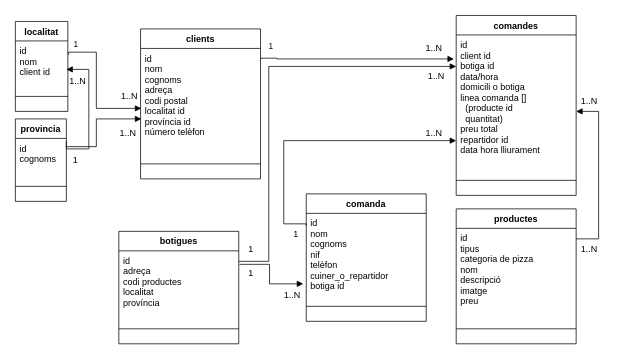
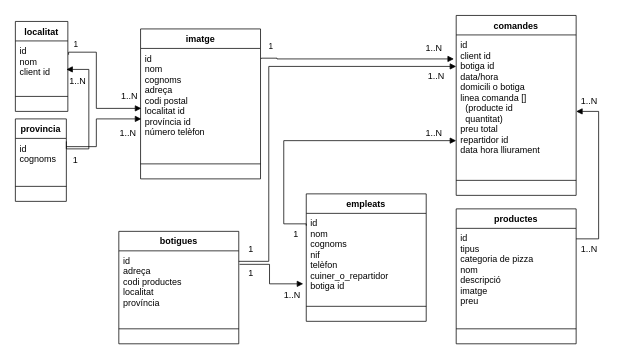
  <mxCell id="0" />
  <mxCell id="1" parent="0" />
  <mxCell id="2" value="localitat" style="swimlane;fontStyle=1;align=center;verticalAlign=top;childLayout=stackLayout;horizontal=1;startSize=26;horizontalStack=0;resizeParent=1;resizeParentMax=0;resizeLast=0;collapsible=1;marginBottom=0;" vertex="1" parent="1"><mxGeometry x="20" y="28" width="70" height="120" as="geometry" /></mxCell>
  <mxCell id="3" value="id&#10;nom&#10;client id" style="text;strokeColor=none;fillColor=none;align=left;verticalAlign=top;spacingLeft=4;spacingRight=4;overflow=hidden;rotatable=0;points=[[0,0.5],[1,0.5]];portConstraint=eastwest;" vertex="1" parent="2"><mxGeometry y="26" width="70" height="54" as="geometry" /></mxCell>
  <mxCell id="4" value="" style="line;strokeWidth=1;fillColor=none;align=left;verticalAlign=middle;spacingTop=-1;spacingLeft=3;spacingRight=3;rotatable=0;labelPosition=right;points=[];portConstraint=eastwest;" vertex="1" parent="2"><mxGeometry y="80" width="70" height="40" as="geometry" /></mxCell>
  <mxCell id="5" value="productes" style="swimlane;fontStyle=1;align=center;verticalAlign=top;childLayout=stackLayout;horizontal=1;startSize=26;horizontalStack=0;resizeParent=1;resizeParentMax=0;resizeLast=0;collapsible=1;marginBottom=0;" vertex="1" parent="1"><mxGeometry x="608" y="278" width="160" height="180" as="geometry" /></mxCell>
  <mxCell id="6" value="id&#10;tipus&#10;categoria de pizza &#10;nom&#10;descripció&#10;imatge&#10;preu&#10;&#10;" style="text;strokeColor=none;fillColor=none;align=left;verticalAlign=top;spacingLeft=4;spacingRight=4;overflow=hidden;rotatable=0;points=[[0,0.5],[1,0.5]];portConstraint=eastwest;" vertex="1" parent="5"><mxGeometry y="26" width="160" height="114" as="geometry" /></mxCell>
  <mxCell id="7" value="" style="line;strokeWidth=1;fillColor=none;align=left;verticalAlign=middle;spacingTop=-1;spacingLeft=3;spacingRight=3;rotatable=0;labelPosition=right;points=[];portConstraint=eastwest;" vertex="1" parent="5"><mxGeometry y="140" width="160" height="40" as="geometry" /></mxCell>
  <mxCell id="8" value="1..N" style="text;html=1;resizable=0;autosize=1;align=center;verticalAlign=middle;points=[];fillColor=none;strokeColor=none;rounded=0;" vertex="1" parent="1"><mxGeometry x="150" y="167" width="40" height="20" as="geometry" /></mxCell>
  <mxCell id="9" value="1" style="text;html=1;resizable=0;autosize=1;align=center;verticalAlign=middle;points=[];fillColor=none;strokeColor=none;rounded=0;" vertex="1" parent="1"><mxGeometry x="90" y="203" width="20" height="20" as="geometry" /></mxCell>
  <mxCell id="10" value="comandes" style="swimlane;fontStyle=1;align=center;verticalAlign=top;childLayout=stackLayout;horizontal=1;startSize=26;horizontalStack=0;resizeParent=1;resizeParentMax=0;resizeLast=0;collapsible=1;marginBottom=0;" vertex="1" parent="1"><mxGeometry x="608" y="20" width="160" height="240" as="geometry" /></mxCell>
  <mxCell id="11" value="id&#10;client id&#10;botiga id&#10;data/hora&#10;domicili o botiga&#10;linea comanda []&#10;  (producte id&#10;  quantitat)&#10;preu total&#10;repartidor id&#10;data hora lliurament&#10;" style="text;strokeColor=none;fillColor=none;align=left;verticalAlign=top;spacingLeft=4;spacingRight=4;overflow=hidden;rotatable=0;points=[[0,0.5],[1,0.5]];portConstraint=eastwest;" vertex="1" parent="10"><mxGeometry y="26" width="160" height="174" as="geometry" /></mxCell>
  <mxCell id="12" value="" style="line;strokeWidth=1;fillColor=none;align=left;verticalAlign=middle;spacingTop=-1;spacingLeft=3;spacingRight=3;rotatable=0;labelPosition=right;points=[];portConstraint=eastwest;" vertex="1" parent="10"><mxGeometry y="200" width="160" height="40" as="geometry" /></mxCell>
  <mxCell id="13" value="1" style="text;html=1;resizable=0;autosize=1;align=center;verticalAlign=middle;points=[];fillColor=none;strokeColor=none;rounded=0;" vertex="1" parent="1"><mxGeometry x="324" y="354" width="20" height="20" as="geometry" /></mxCell>
  <mxCell id="14" value="" style="endArrow=block;endFill=1;html=1;edgeStyle=orthogonalEdgeStyle;align=left;verticalAlign=top;rounded=0;" edge="1" parent="1"><mxGeometry x="-1" relative="1" as="geometry"><mxPoint x="768" y="318" as="sourcePoint" /><mxPoint x="768" y="148" as="targetPoint" /><Array as="points"><mxPoint x="798" y="318" /><mxPoint x="798" y="148" /></Array></mxGeometry></mxCell>
  <mxCell id="15" value="" style="endArrow=block;endFill=1;html=1;edgeStyle=orthogonalEdgeStyle;align=left;verticalAlign=top;rounded=0;" edge="1" parent="1"><mxGeometry x="-1" relative="1" as="geometry"><mxPoint x="348" y="78" as="sourcePoint" /><mxPoint x="605" y="78" as="targetPoint" /><Array as="points"><mxPoint x="369" y="77" /><mxPoint x="369" y="78" /></Array></mxGeometry></mxCell>
  <mxCell id="16" value="1" style="edgeLabel;resizable=0;html=1;align=left;verticalAlign=bottom;" connectable="0" vertex="1" parent="1"><mxGeometry x="138" y="58" as="geometry"><mxPoint x="218" y="11" as="offset" /></mxGeometry></mxCell>
  <mxCell id="17" value="" style="endArrow=block;endFill=1;html=1;edgeStyle=orthogonalEdgeStyle;align=left;verticalAlign=top;rounded=0;exitX=1.014;exitY=0.341;exitDx=0;exitDy=0;exitPerimeter=0;" edge="1" parent="1" source="3"><mxGeometry x="-1" relative="1" as="geometry"><mxPoint x="88" y="113.96" as="sourcePoint" /><mxPoint x="188" y="143.96" as="targetPoint" /><Array as="points"><mxPoint x="128" y="69" /><mxPoint x="128" y="144" /></Array></mxGeometry></mxCell>
  <mxCell id="18" value="1" style="edgeLabel;resizable=0;html=1;align=left;verticalAlign=bottom;" connectable="0" vertex="1" parent="17"><mxGeometry x="-1" relative="1" as="geometry"><mxPoint x="5" y="-5" as="offset" /></mxGeometry></mxCell>
  <mxCell id="19" value="botigues" style="swimlane;fontStyle=1;align=center;verticalAlign=top;childLayout=stackLayout;horizontal=1;startSize=26;horizontalStack=0;resizeParent=1;resizeParentMax=0;resizeLast=0;collapsible=1;marginBottom=0;" vertex="1" parent="1"><mxGeometry x="158" y="308" width="160" height="150" as="geometry" /></mxCell>
  <mxCell id="20" value="id&#10;adreça&#10;codi productes&#10;localitat&#10;província" style="text;strokeColor=none;fillColor=none;align=left;verticalAlign=top;spacingLeft=4;spacingRight=4;overflow=hidden;rotatable=0;points=[[0,0.5],[1,0.5]];portConstraint=eastwest;" vertex="1" parent="19"><mxGeometry y="26" width="160" height="84" as="geometry" /></mxCell>
  <mxCell id="21" value="" style="line;strokeWidth=1;fillColor=none;align=left;verticalAlign=middle;spacingTop=-1;spacingLeft=3;spacingRight=3;rotatable=0;labelPosition=right;points=[];portConstraint=eastwest;" vertex="1" parent="19"><mxGeometry y="110" width="160" height="40" as="geometry" /></mxCell>
  <mxCell id="22" value="provincia" style="swimlane;fontStyle=1;align=center;verticalAlign=top;childLayout=stackLayout;horizontal=1;startSize=26;horizontalStack=0;resizeParent=1;resizeParentMax=0;resizeLast=0;collapsible=1;marginBottom=0;" vertex="1" parent="1"><mxGeometry x="20" y="158" width="68" height="110" as="geometry" /></mxCell>
  <mxCell id="23" value="id&#10;cognoms" style="text;strokeColor=none;fillColor=none;align=left;verticalAlign=top;spacingLeft=4;spacingRight=4;overflow=hidden;rotatable=0;points=[[0,0.5],[1,0.5]];portConstraint=eastwest;" vertex="1" parent="22"><mxGeometry y="26" width="68" height="44" as="geometry" /></mxCell>
  <mxCell id="24" value="" style="line;strokeWidth=1;fillColor=none;align=left;verticalAlign=middle;spacingTop=-1;spacingLeft=3;spacingRight=3;rotatable=0;labelPosition=right;points=[];portConstraint=eastwest;" vertex="1" parent="22"><mxGeometry y="70" width="68" height="40" as="geometry" /></mxCell>
  <mxCell id="25" value="" style="endArrow=block;endFill=1;html=1;edgeStyle=orthogonalEdgeStyle;align=left;verticalAlign=top;rounded=0;" edge="1" parent="1"><mxGeometry x="-1" relative="1" as="geometry"><mxPoint x="88" y="195" as="sourcePoint" /><mxPoint x="188" y="158" as="targetPoint" /><Array as="points"><mxPoint x="128" y="195" /><mxPoint x="128" y="158" /></Array></mxGeometry></mxCell>
  <mxCell id="26" value="1..N" style="text;html=1;resizable=0;autosize=1;align=center;verticalAlign=middle;points=[];fillColor=none;strokeColor=none;rounded=0;" vertex="1" parent="1"><mxGeometry x="152" y="118" width="40" height="20" as="geometry" /></mxCell>
  <mxCell id="27" value="1..N" style="text;html=1;resizable=0;autosize=1;align=center;verticalAlign=middle;points=[];fillColor=none;strokeColor=none;rounded=0;" vertex="1" parent="1"><mxGeometry x="765" y="124" width="40" height="20" as="geometry" /></mxCell>
- <mxCell id="28" value="clients" style="swimlane;fontStyle=1;align=center;verticalAlign=top;childLayout=stackLayout;horizontal=1;startSize=26;horizontalStack=0;resizeParent=1;resizeParentMax=0;resizeLast=0;collapsible=1;marginBottom=0;" vertex="1" parent="1"><mxGeometry x="187" y="38" width="160" height="200" as="geometry" /></mxCell>
+ <mxCell id="28" value="imatge" style="swimlane;fontStyle=1;align=center;verticalAlign=top;childLayout=stackLayout;horizontal=1;startSize=26;horizontalStack=0;resizeParent=1;resizeParentMax=0;resizeLast=0;collapsible=1;marginBottom=0;" vertex="1" parent="1"><mxGeometry x="187" y="38" width="160" height="200" as="geometry" /></mxCell>
  <mxCell id="29" value="id&#10;nom&#10;cognoms&#10;adreça&#10;codi postal&#10;localitat id&#10;província id&#10;número telèfon" style="text;strokeColor=none;fillColor=none;align=left;verticalAlign=top;spacingLeft=4;spacingRight=4;overflow=hidden;rotatable=0;points=[[0,0.5],[1,0.5]];portConstraint=eastwest;" vertex="1" parent="28"><mxGeometry y="26" width="160" height="134" as="geometry" /></mxCell>
  <mxCell id="30" value="" style="line;strokeWidth=1;fillColor=none;align=left;verticalAlign=middle;spacingTop=-1;spacingLeft=3;spacingRight=3;rotatable=0;labelPosition=right;points=[];portConstraint=eastwest;" vertex="1" parent="28"><mxGeometry y="160" width="160" height="40" as="geometry" /></mxCell>
  <mxCell id="31" value="" style="endArrow=block;endFill=1;html=1;edgeStyle=orthogonalEdgeStyle;align=left;verticalAlign=top;rounded=0;" edge="1" parent="1"><mxGeometry x="-1" relative="1" as="geometry"><mxPoint x="318" y="348" as="sourcePoint" /><mxPoint x="608" y="88" as="targetPoint" /><Array as="points"><mxPoint x="358" y="348" /><mxPoint x="358" y="88" /></Array></mxGeometry></mxCell>
  <mxCell id="32" value="1..N" style="text;html=1;resizable=0;autosize=1;align=center;verticalAlign=middle;points=[];fillColor=none;strokeColor=none;rounded=0;" vertex="1" parent="1"><mxGeometry x="561" y="91" width="40" height="20" as="geometry" /></mxCell>
- <mxCell id="33" value="comanda" style="swimlane;fontStyle=1;align=center;verticalAlign=top;childLayout=stackLayout;horizontal=1;startSize=26;horizontalStack=0;resizeParent=1;resizeParentMax=0;resizeLast=0;collapsible=1;marginBottom=0;" vertex="1" parent="1"><mxGeometry x="408" y="258" width="160" height="170" as="geometry" /></mxCell>
+ <mxCell id="33" value="empleats" style="swimlane;fontStyle=1;align=center;verticalAlign=top;childLayout=stackLayout;horizontal=1;startSize=26;horizontalStack=0;resizeParent=1;resizeParentMax=0;resizeLast=0;collapsible=1;marginBottom=0;" vertex="1" parent="1"><mxGeometry x="408" y="258" width="160" height="170" as="geometry" /></mxCell>
  <mxCell id="34" value="id&#10;nom&#10;cognoms&#10;nif&#10;telèfon&#10;cuiner_o_repartidor&#10;botiga id" style="text;strokeColor=none;fillColor=none;align=left;verticalAlign=top;spacingLeft=4;spacingRight=4;overflow=hidden;rotatable=0;points=[[0,0.5],[1,0.5]];portConstraint=eastwest;" vertex="1" parent="33"><mxGeometry y="26" width="160" height="104" as="geometry" /></mxCell>
  <mxCell id="35" value="" style="line;strokeWidth=1;fillColor=none;align=left;verticalAlign=middle;spacingTop=-1;spacingLeft=3;spacingRight=3;rotatable=0;labelPosition=right;points=[];portConstraint=eastwest;" vertex="1" parent="33"><mxGeometry y="130" width="160" height="40" as="geometry" /></mxCell>
  <mxCell id="36" value="" style="endArrow=block;endFill=1;html=1;edgeStyle=orthogonalEdgeStyle;align=left;verticalAlign=top;rounded=0;exitX=0;exitY=0.25;exitDx=0;exitDy=0;" edge="1" parent="1" source="33"><mxGeometry x="-1" relative="1" as="geometry"><mxPoint x="324" y="447" as="sourcePoint" /><mxPoint x="608" y="187" as="targetPoint" /><Array as="points"><mxPoint x="408" y="298" /><mxPoint x="378" y="298" /><mxPoint x="378" y="187" /></Array></mxGeometry></mxCell>
  <mxCell id="37" value="1..N" style="text;html=1;resizable=0;autosize=1;align=center;verticalAlign=middle;points=[];fillColor=none;strokeColor=none;rounded=0;" vertex="1" parent="1"><mxGeometry x="558" y="167" width="40" height="20" as="geometry" /></mxCell>
  <mxCell id="38" value="1" style="text;html=1;resizable=0;autosize=1;align=center;verticalAlign=middle;points=[];fillColor=none;strokeColor=none;rounded=0;" vertex="1" parent="1"><mxGeometry x="384" y="302" width="20" height="20" as="geometry" /></mxCell>
  <mxCell id="39" value="1..N" style="text;html=1;resizable=0;autosize=1;align=center;verticalAlign=middle;points=[];fillColor=none;strokeColor=none;rounded=0;" vertex="1" parent="1"><mxGeometry x="558" y="54" width="40" height="20" as="geometry" /></mxCell>
  <mxCell id="40" value="1..N" style="text;html=1;resizable=0;autosize=1;align=center;verticalAlign=middle;points=[];fillColor=none;strokeColor=none;rounded=0;" vertex="1" parent="1"><mxGeometry x="765" y="322" width="40" height="20" as="geometry" /></mxCell>
  <mxCell id="41" value="" style="endArrow=block;endFill=1;html=1;edgeStyle=orthogonalEdgeStyle;align=left;verticalAlign=top;rounded=0;" edge="1" parent="1"><mxGeometry x="-1" relative="1" as="geometry"><mxPoint x="88" y="188" as="sourcePoint" /><mxPoint x="88" y="92" as="targetPoint" /><Array as="points"><mxPoint x="88" y="198" /><mxPoint x="118" y="198" /><mxPoint x="118" y="92" /></Array></mxGeometry></mxCell>
  <mxCell id="42" value="1..N" style="text;html=1;resizable=0;autosize=1;align=center;verticalAlign=middle;points=[];fillColor=none;strokeColor=none;rounded=0;" vertex="1" parent="1"><mxGeometry x="83" y="98" width="40" height="20" as="geometry" /></mxCell>
  <mxCell id="43" value="" style="endArrow=block;endFill=1;html=1;edgeStyle=orthogonalEdgeStyle;align=left;verticalAlign=top;rounded=0;" edge="1" parent="1"><mxGeometry x="-1" relative="1" as="geometry"><mxPoint x="319" y="352" as="sourcePoint" /><mxPoint x="404" y="378" as="targetPoint" /><Array as="points"><mxPoint x="359" y="352" /><mxPoint x="359" y="378" /><mxPoint x="404" y="378" /></Array></mxGeometry></mxCell>
  <mxCell id="44" value="1" style="text;html=1;resizable=0;autosize=1;align=center;verticalAlign=middle;points=[];fillColor=none;strokeColor=none;rounded=0;" vertex="1" parent="1"><mxGeometry x="324" y="322" width="20" height="20" as="geometry" /></mxCell>
  <mxCell id="45" value="1..N" style="text;html=1;resizable=0;autosize=1;align=center;verticalAlign=middle;points=[];fillColor=none;strokeColor=none;rounded=0;" vertex="1" parent="1"><mxGeometry x="369" y="384" width="40" height="20" as="geometry" /></mxCell>
